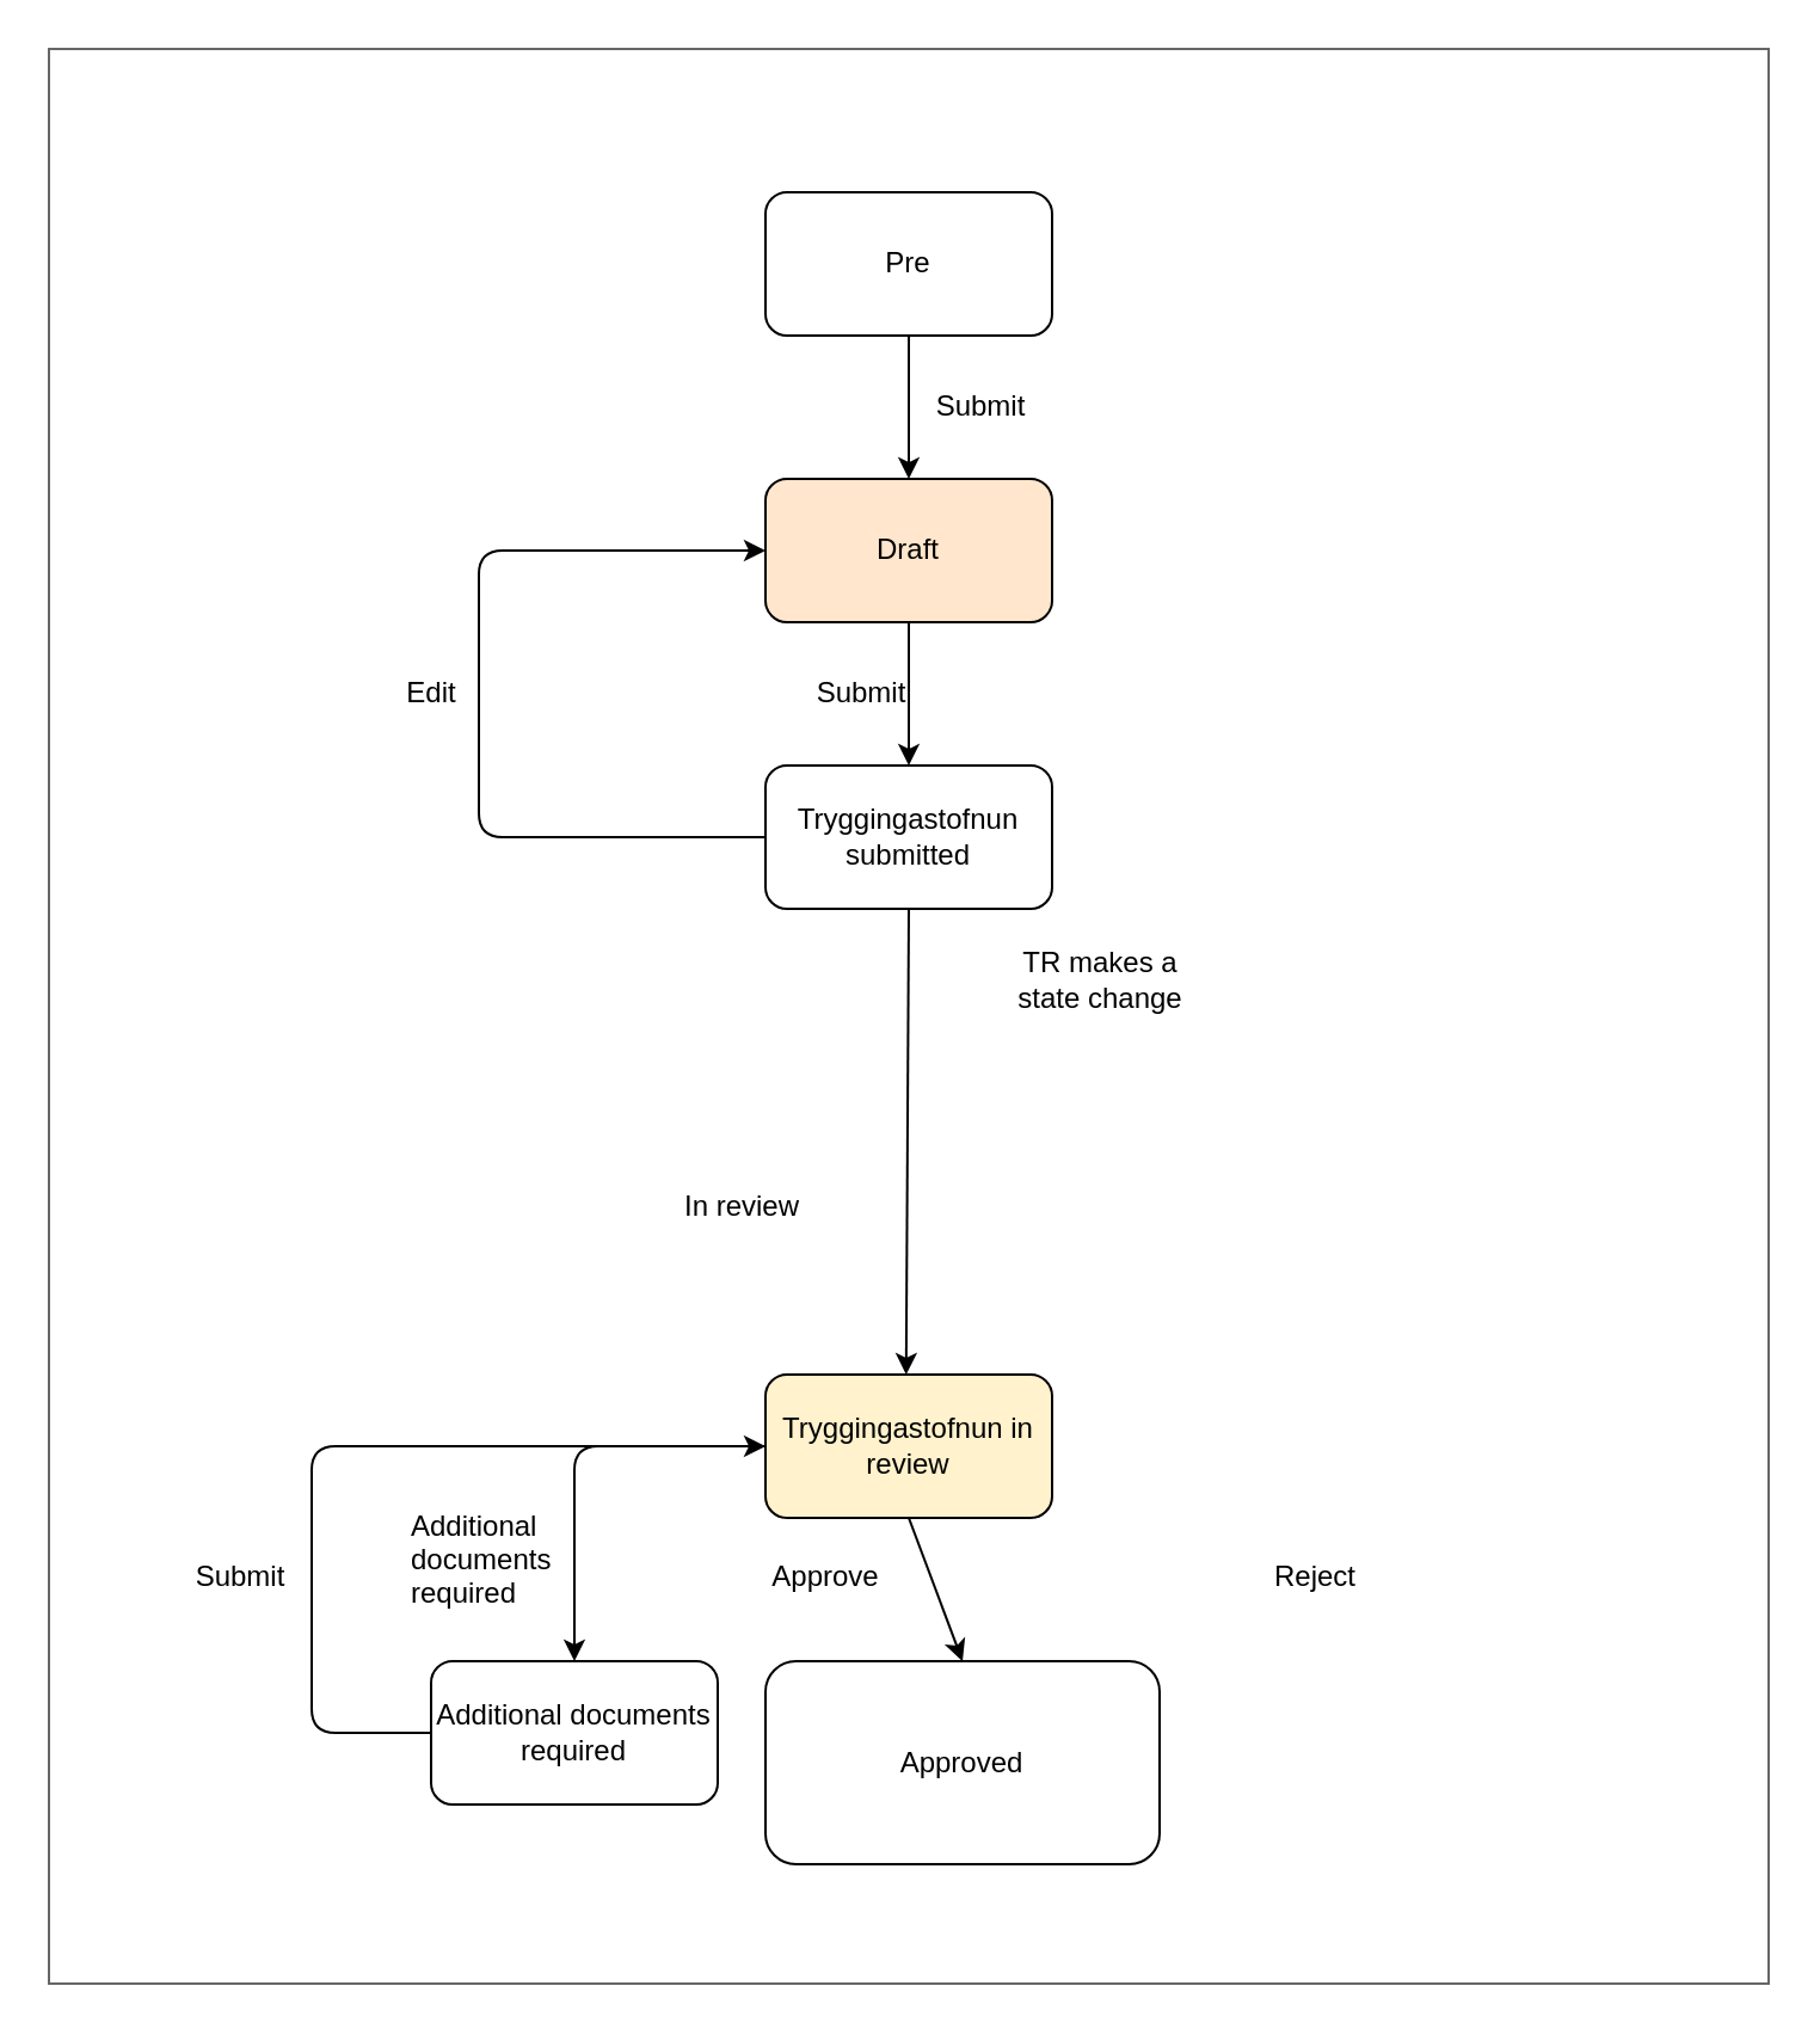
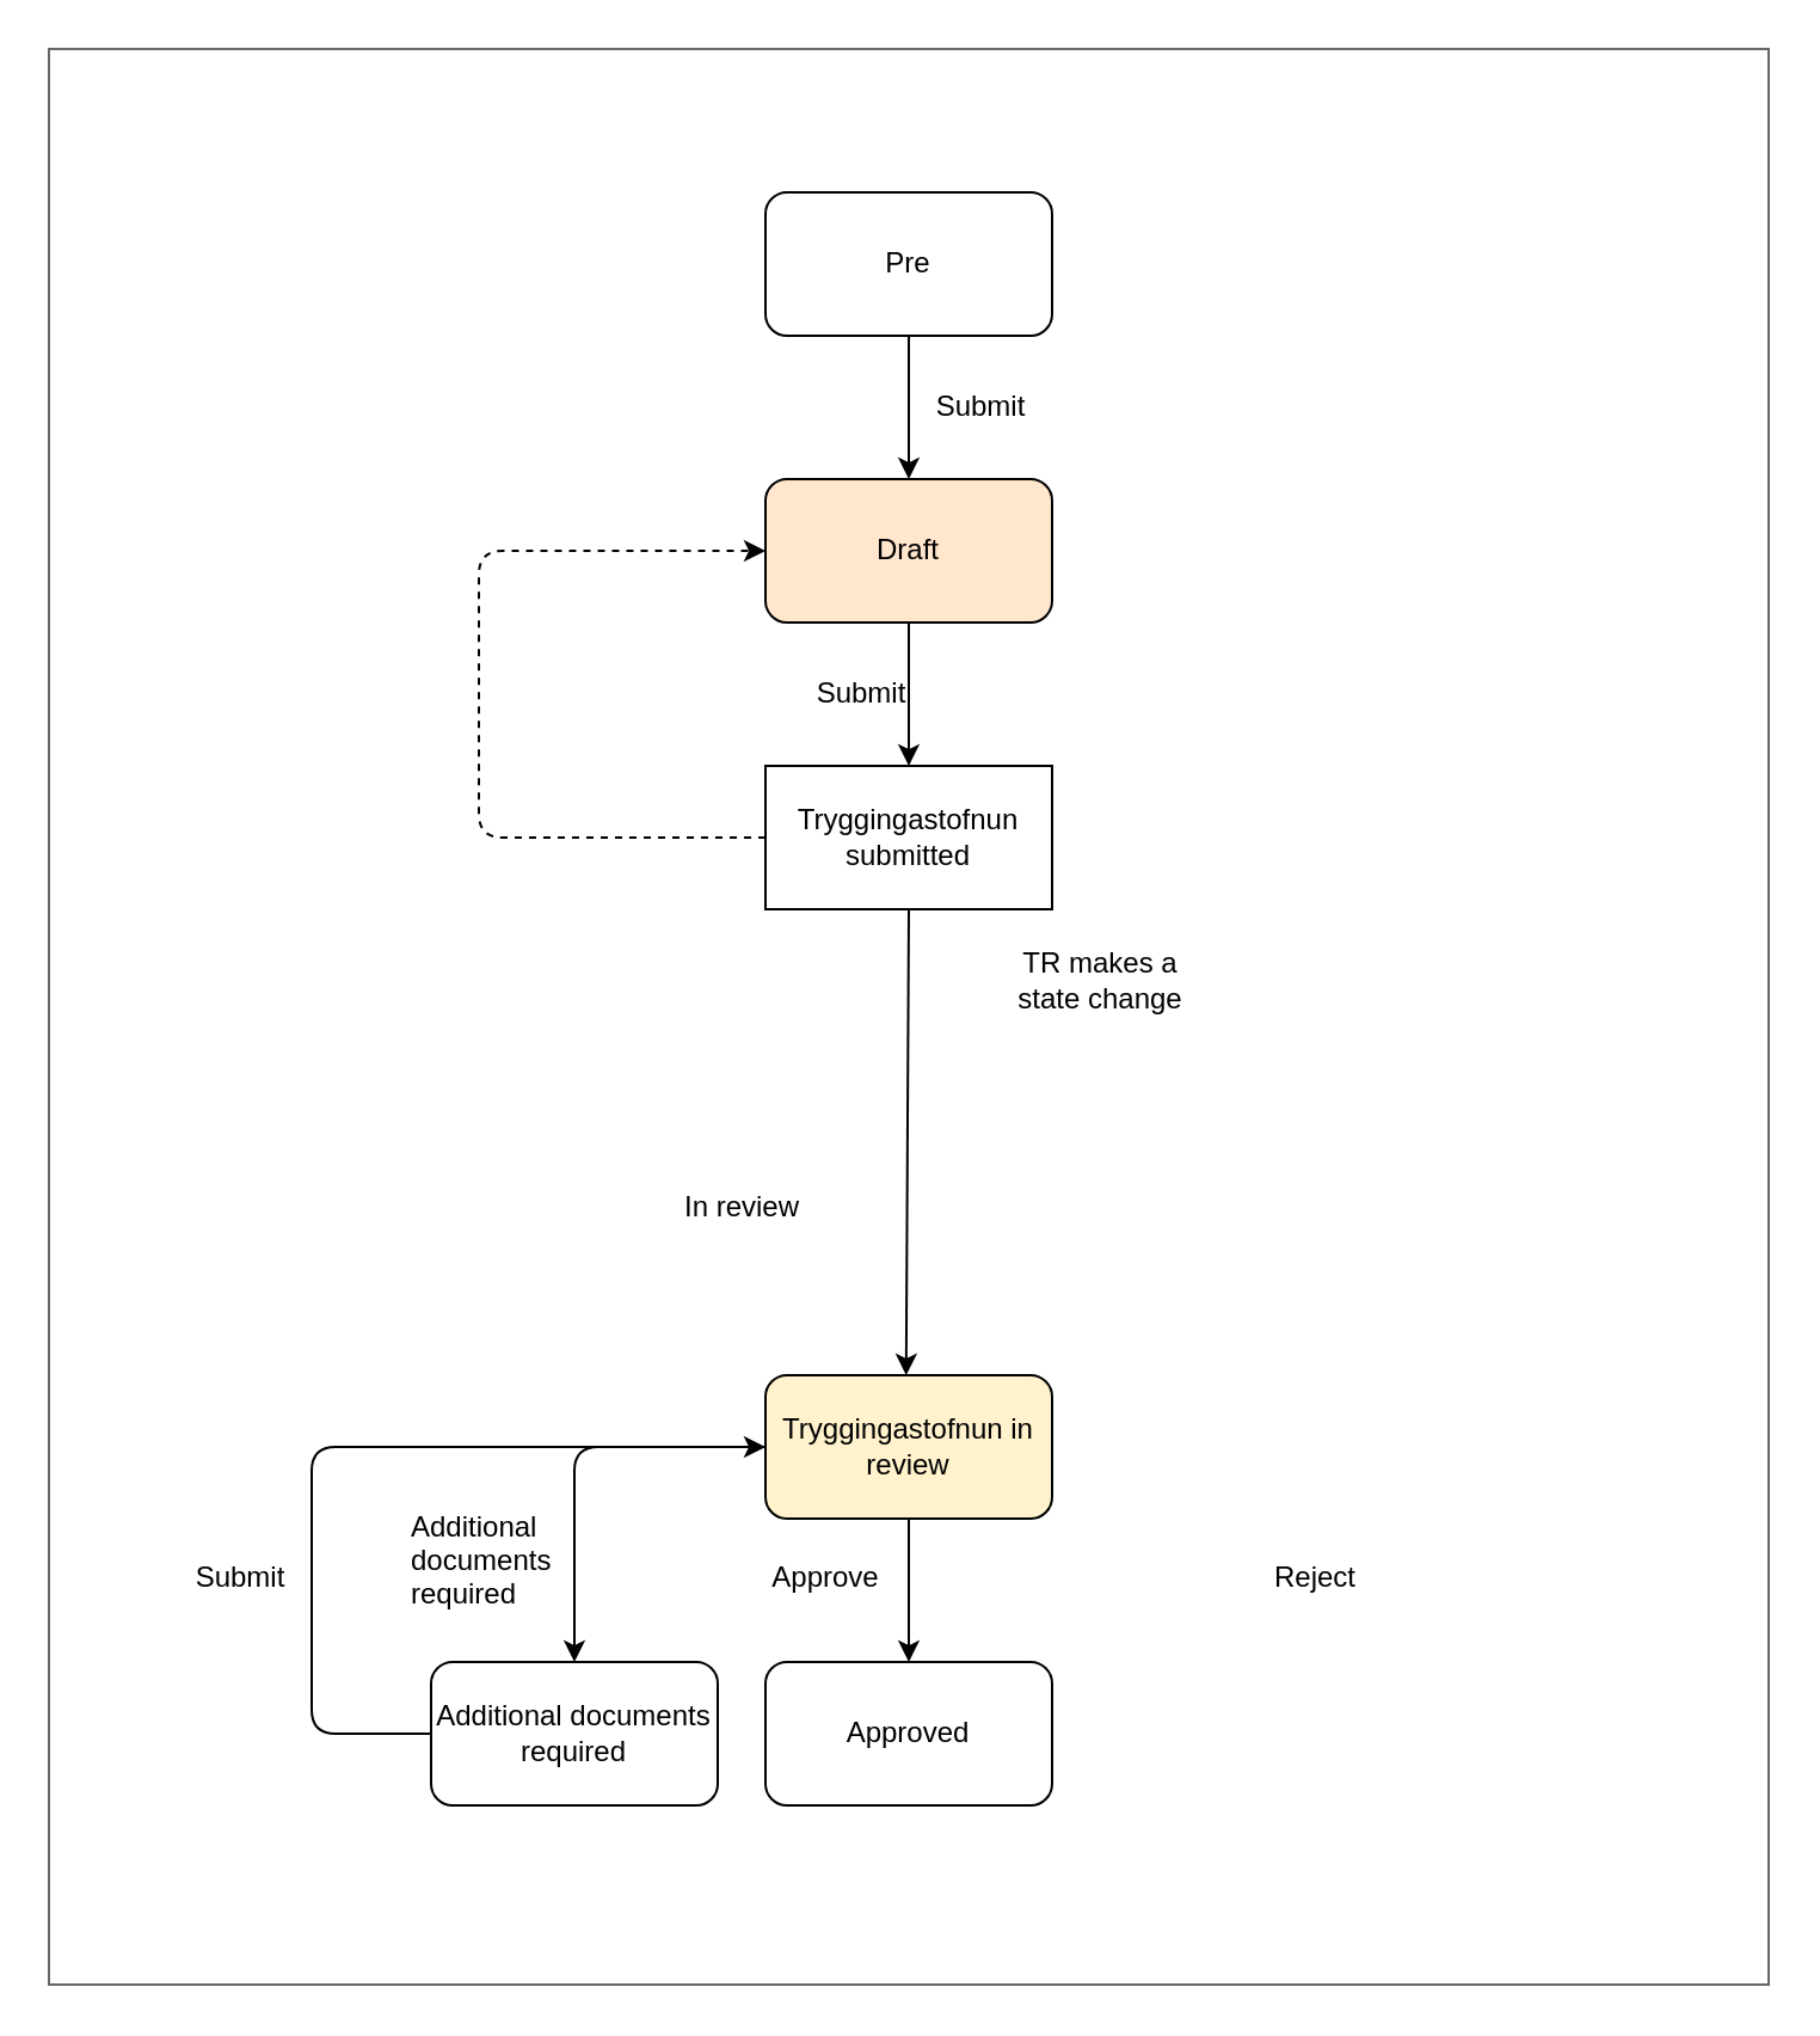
  <mxCell id="0" />
  <mxCell id="1" parent="0" />
  <mxCell id="2" value="" style="whiteSpace=wrap;html=1;fillColor=#FFFFFF;gradientColor=none;strokeColor=#666666;" parent="1" vertex="1"><mxGeometry x="20" y="20" width="720" height="810" as="geometry" /></mxCell>
  <mxCell id="3" value="Draft" style="rounded=1;whiteSpace=wrap;html=1;fillColor=#ffe6cc;" parent="1" vertex="1"><mxGeometry x="320" y="200" width="120" height="60" as="geometry" /></mxCell>
- <mxCell id="4" value="Tryggingastofnun submitted" style="rounded=1;whiteSpace=wrap;html=1;" parent="1" vertex="1"><mxGeometry x="320" y="320" width="120" height="60" as="geometry" /></mxCell>
+ <mxCell id="4" value="Tryggingastofnun submitted" style="whiteSpace=wrap;html=1;rounded=0;" parent="1" vertex="1"><mxGeometry x="320" y="320" width="120" height="60" as="geometry" /></mxCell>
  <mxCell id="5" value="Tryggingastofnun in review" style="rounded=1;whiteSpace=wrap;html=1;fillColor=#fff2cc;" parent="1" vertex="1"><mxGeometry x="320" y="575" width="120" height="60" as="geometry" /></mxCell>
  <mxCell id="6" value="Additional documents required" style="rounded=1;whiteSpace=wrap;html=1;" parent="1" vertex="1"><mxGeometry x="180" y="695" width="120" height="60" as="geometry" /></mxCell>
- <mxCell id="7" value="Approved" style="rounded=1;whiteSpace=wrap;html=1;" parent="1" vertex="1"><mxGeometry x="320" y="695" width="165" height="85" as="geometry" /></mxCell>
+ <mxCell id="7" value="Approved" style="rounded=1;whiteSpace=wrap;html=1;" parent="1" vertex="1"><mxGeometry x="320" y="695" width="120" height="60" as="geometry" /></mxCell>
  <mxCell id="8" value="" style="endArrow=classic;html=1;exitX=0;exitY=0.5;exitDx=0;exitDy=0;fontColor=#FFFFFF;strokeColor=#000000;entryX=0.5;entryY=0;entryDx=0;entryDy=0;" parent="1" source="5" target="6" edge="1"><mxGeometry width="50" height="50" relative="1" as="geometry"><mxPoint x="380" y="635" as="sourcePoint" /><mxPoint x="380" y="695" as="targetPoint" /><Array as="points"><mxPoint x="240" y="605" /></Array></mxGeometry></mxCell>
  <mxCell id="9" value="" style="endArrow=classic;html=1;entryX=0;entryY=0.5;entryDx=0;entryDy=0;exitX=0;exitY=0.5;exitDx=0;exitDy=0;fontColor=#FFFFFF;strokeColor=#000000;" parent="1" source="6" target="5" edge="1"><mxGeometry width="50" height="50" relative="1" as="geometry"><mxPoint x="130" y="725" as="sourcePoint" /><mxPoint x="130" y="785" as="targetPoint" /><Array as="points"><mxPoint x="130" y="725" /><mxPoint x="130" y="605" /></Array></mxGeometry></mxCell>
- <mxCell id="10" value="" style="endArrow=classic;html=1;fontColor=#FFFFFF;strokeColor=#000000;entryX=0;entryY=0.5;entryDx=0;entryDy=0;" parent="1" target="3" edge="1" source="4"><mxGeometry width="50" height="50" relative="1" as="geometry"><mxPoint x="260" y="350" as="sourcePoint" /><mxPoint x="200" y="230" as="targetPoint" /><Array as="points"><mxPoint x="200" y="350" /><mxPoint x="200" y="230" /></Array></mxGeometry></mxCell>
- <mxCell id="11" value="Edit" style="text;html=1;align=center;verticalAlign=middle;resizable=0;points=[];autosize=1;strokeColor=none;fillColor=none;fontColor=#000000;" parent="1" vertex="1"><mxGeometry x="160" y="275" width="40" height="30" as="geometry" /></mxCell>
+ <mxCell id="10" value="" style="endArrow=classic;html=1;fontColor=#FFFFFF;strokeColor=#000000;entryX=0;entryY=0.5;entryDx=0;entryDy=0;dashed=1;" parent="1" target="3" edge="1" source="4"><mxGeometry width="50" height="50" relative="1" as="geometry"><mxPoint x="260" y="350" as="sourcePoint" /><mxPoint x="200" y="230" as="targetPoint" /><Array as="points"><mxPoint x="200" y="350" /><mxPoint x="200" y="230" /></Array></mxGeometry></mxCell>
  <mxCell id="12" value="Reject" style="text;html=1;align=center;verticalAlign=middle;resizable=0;points=[];autosize=1;strokeColor=none;fillColor=none;fontColor=#000000;" parent="1" vertex="1"><mxGeometry x="520" y="645" width="60" height="30" as="geometry" /></mxCell>
  <mxCell id="13" value="Submit" style="text;html=1;align=center;verticalAlign=middle;resizable=0;points=[];autosize=1;strokeColor=none;fillColor=none;fontColor=#000000;" parent="1" vertex="1"><mxGeometry x="330" y="275" width="60" height="30" as="geometry" /></mxCell>
  <mxCell id="14" value="Additional&#10;documents &#10;required" style="text;fontColor=#000000;" parent="1" vertex="1"><mxGeometry x="170" y="625" width="65" height="50" as="geometry" /></mxCell>
  <mxCell id="15" value="Approve" style="text;html=1;align=center;verticalAlign=middle;resizable=0;points=[];autosize=1;strokeColor=none;fillColor=none;fontColor=#000000;" parent="1" vertex="1"><mxGeometry x="310" y="645" width="70" height="30" as="geometry" /></mxCell>
  <mxCell id="16" value="Submit" style="text;html=1;align=center;verticalAlign=middle;resizable=0;points=[];autosize=1;strokeColor=none;fillColor=none;fontColor=#000000;" parent="1" vertex="1"><mxGeometry x="70" y="645" width="60" height="30" as="geometry" /></mxCell>
  <mxCell id="17" value="TR makes a&lt;br&gt;state change" style="text;html=1;align=center;verticalAlign=middle;resizable=0;points=[];autosize=1;strokeColor=none;fillColor=none;fontColor=#000000;" parent="1" vertex="1"><mxGeometry x="415" y="390" width="90" height="40" as="geometry" /></mxCell>
  <mxCell id="18" value="" style="endArrow=classic;html=1;fontColor=#FFFFFF;strokeColor=#000000;entryX=0.5;entryY=0;entryDx=0;entryDy=0;exitX=0.5;exitY=1;exitDx=0;exitDy=0;" parent="1" source="4" edge="1"><mxGeometry width="50" height="50" relative="1" as="geometry"><mxPoint x="379" y="460" as="sourcePoint" /><mxPoint x="378.89" y="575" as="targetPoint" /></mxGeometry></mxCell>
  <mxCell id="19" value="Pre" style="rounded=1;whiteSpace=wrap;html=1;" parent="1" vertex="1"><mxGeometry x="320" y="80" width="120" height="60" as="geometry" /></mxCell>
  <mxCell id="20" value="Submit" style="text;html=1;align=center;verticalAlign=middle;resizable=0;points=[];autosize=1;strokeColor=none;fillColor=none;fontColor=#000000;" parent="1" vertex="1"><mxGeometry x="380" y="155" width="60" height="30" as="geometry" /></mxCell>
  <mxCell id="21" value="In review" style="text;html=1;align=center;verticalAlign=middle;resizable=0;points=[];autosize=1;strokeColor=none;fillColor=none;fontColor=#000000;" parent="1" vertex="1"><mxGeometry x="275" y="490" width="70" height="30" as="geometry" /></mxCell>
  <mxCell id="22" value="" style="endArrow=classic;html=1;entryX=0.5;entryY=0;entryDx=0;entryDy=0;exitX=0.5;exitY=1;exitDx=0;exitDy=0;fontColor=#FFFFFF;strokeColor=#000000;" parent="1" edge="1"><mxGeometry width="50" height="50" relative="1" as="geometry"><mxPoint x="380" y="140" as="sourcePoint" /><mxPoint x="380" y="200" as="targetPoint" /></mxGeometry></mxCell>
  <mxCell id="23" value="" style="endArrow=classic;html=1;entryX=0.5;entryY=0;entryDx=0;entryDy=0;exitX=0.5;exitY=1;exitDx=0;exitDy=0;fontColor=#FFFFFF;strokeColor=#000000;" parent="1" edge="1" target="4"><mxGeometry width="50" height="50" relative="1" as="geometry"><mxPoint x="380" y="260" as="sourcePoint" /><mxPoint x="320" y="320" as="targetPoint" /></mxGeometry></mxCell>
  <mxCell id="24" value="" style="endArrow=classic;html=1;exitX=1;exitY=0.5;exitDx=0;exitDy=0;fontColor=#FFFFFF;strokeColor=#000000;entryX=0.5;entryY=0;entryDx=0;entryDy=0;" parent="1" target="7" edge="1"><mxGeometry width="50" height="50" relative="1" as="geometry"><mxPoint x="380" y="635" as="sourcePoint" /><mxPoint x="460" y="725" as="targetPoint" /><Array as="points" /></mxGeometry></mxCell>
